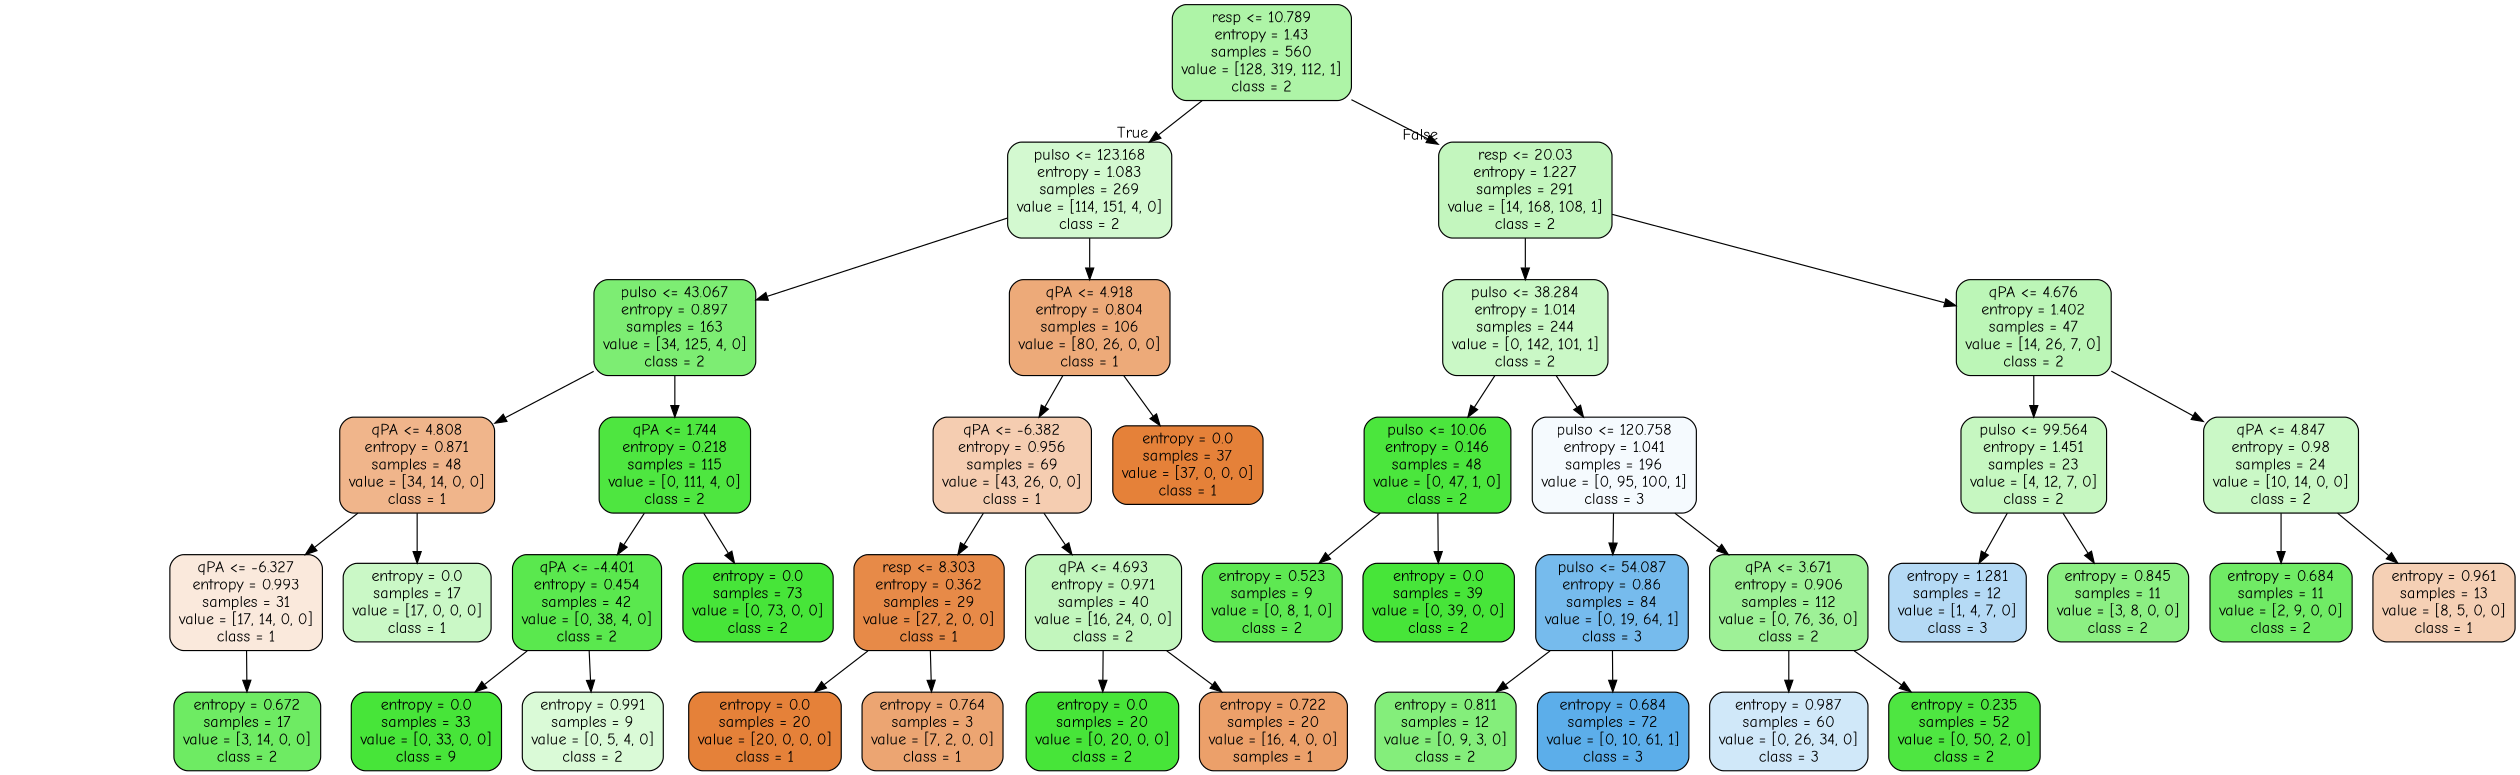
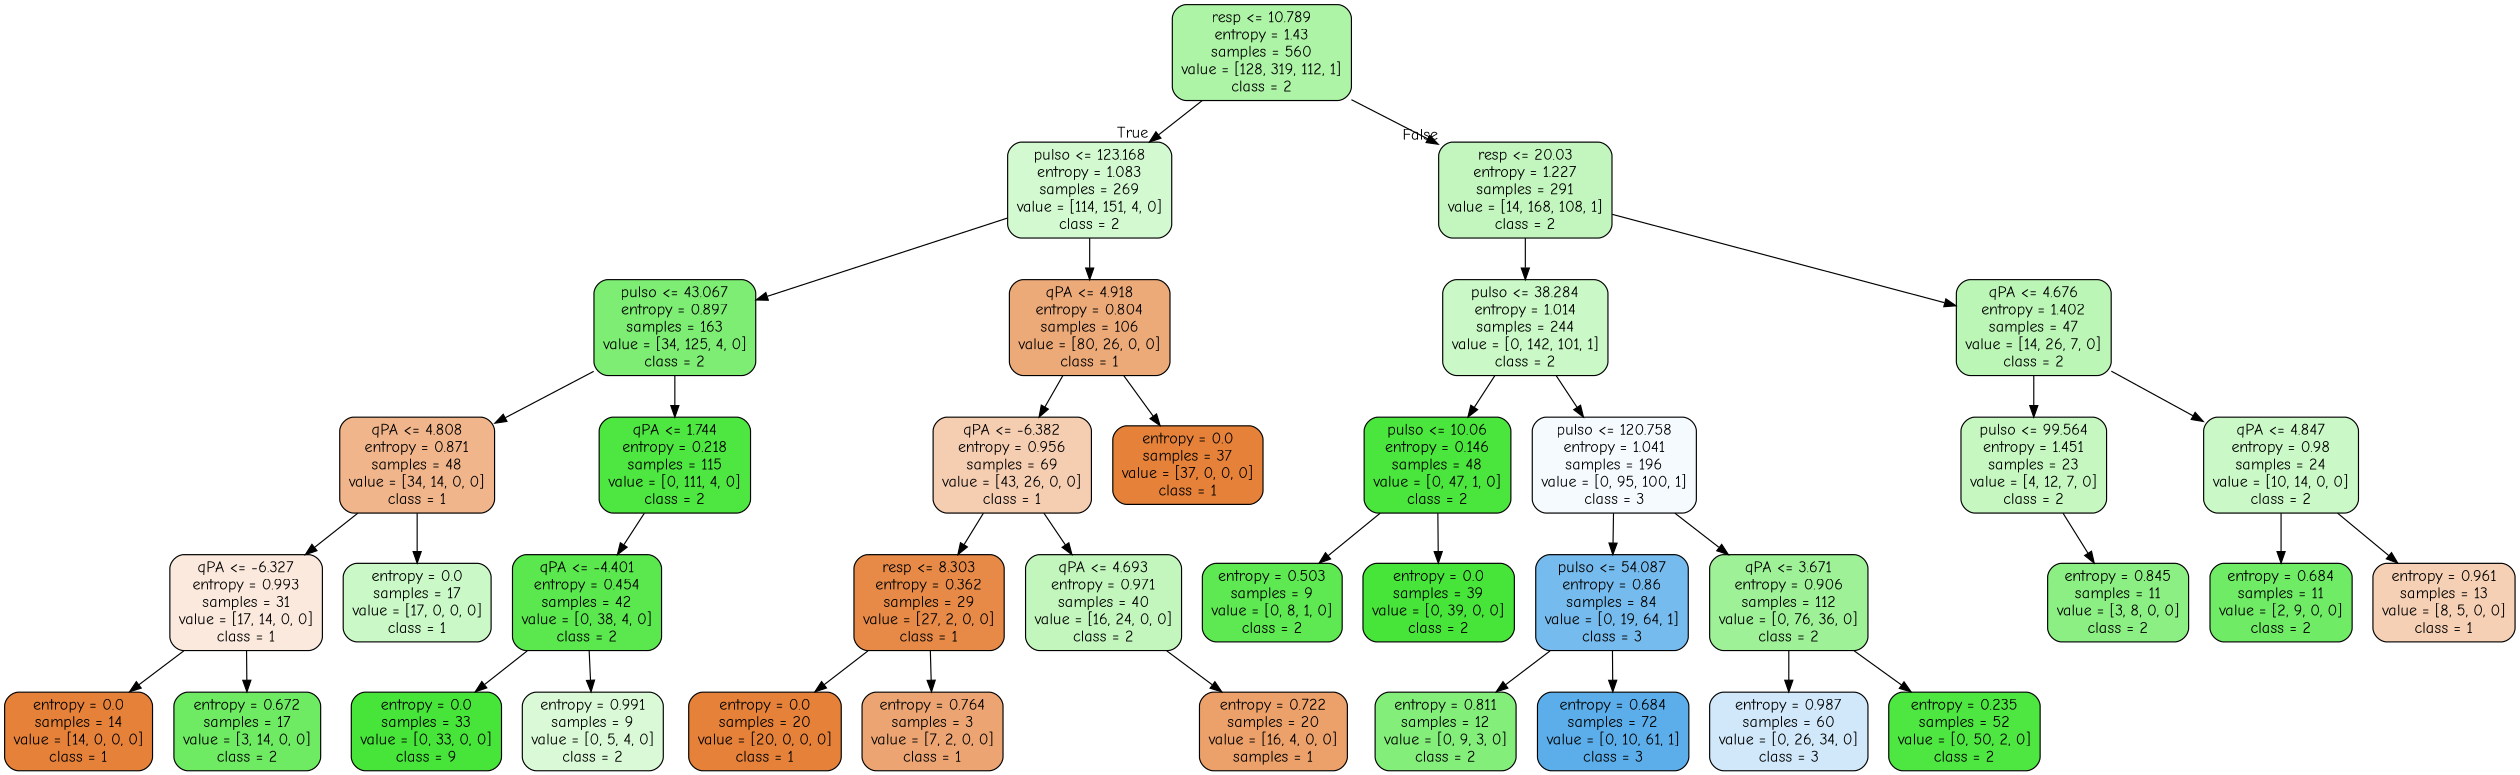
  digraph {
    fontname="Comic Neue"
    node [color=black fillcolor="#47e539" fontname="Comic Neue" shape=box style="filled, rounded"]
    edge [fontname="Comic Neue"]
    n1 [fillcolor="#aef4a7" label="resp <= 10.789\nentropy = 1.43\nsamples = 560\nvalue = [128, 319, 112, 1]\nclass = 2"]
    n2 [fillcolor="#d3f9d0" label="pulso <= 123.168\nentropy = 1.083\nsamples = 269\nvalue = [114, 151, 4, 0]\nclass = 2"]
    n3 [fillcolor="#c3f6be" label="resp <= 20.03\nentropy = 1.227\nsamples = 291\nvalue = [14, 168, 108, 1]\nclass = 2"]
    n4 [fillcolor="#7ded73" label="pulso <= 43.067\nentropy = 0.897\nsamples = 163\nvalue = [34, 125, 4, 0]\nclass = 2"]
    n5 [fillcolor="#edaa79" label="qPA <= 4.918\nentropy = 0.804\nsamples = 106\nvalue = [80, 26, 0, 0]\nclass = 1"]
    n6 [fillcolor="#caf8c6" label="pulso <= 38.284\nentropy = 1.014\nsamples = 244\nvalue = [0, 142, 101, 1]\nclass = 2"]
    n7 [fillcolor="#bcf6b7" label="qPA <= 4.676\nentropy = 1.402\nsamples = 47\nvalue = [14, 26, 7, 0]\nclass = 2"]
    n8 [fillcolor="#f0b58b" label="qPA <= 4.808\nentropy = 0.871\nsamples = 48\nvalue = [34, 14, 0, 0]\nclass = 1"]
    n9 [fillcolor="#4ee640" label="qPA <= 1.744\nentropy = 0.218\nsamples = 115\nvalue = [0, 111, 4, 0]\nclass = 2"]
    n10 [fillcolor="#f5cdb1" label="qPA <= -6.382\nentropy = 0.956\nsamples = 69\nvalue = [43, 26, 0, 0]\nclass = 1"]
    n11 [fillcolor="#e58139" label="entropy = 0.0\nsamples = 37\nvalue = [37, 0, 0, 0]\nclass = 1"]
    n12 [fillcolor="#fae9dc" label="qPA <= -6.327\nentropy = 0.993\nsamples = 31\nvalue = [17, 14, 0, 0]\nclass = 1"]
    n13 [fillcolor="#caf8c6" label="entropy = 0.0\nsamples = 17\nvalue = [17, 0, 0, 0]\nclass = 1"]
    n14 [fillcolor="#5ae84e" label="qPA <= -4.401\nentropy = 0.454\nsamples = 42\nvalue = [0, 38, 4, 0]\nclass = 2"]
-   n15 [label="entropy = 0.0\nsamples = 73\nvalue = [0, 73, 0, 0]\nclass = 2"]
+   n16 [fillcolor="#e58139" label="entropy = 0.0\nsamples = 14\nvalue = [14, 0, 0, 0]\nclass = 1"]
    n17 [fillcolor="#6eeb63" label="entropy = 0.672\nsamples = 17\nvalue = [3, 14, 0, 0]\nclass = 2"]
    n18 [label="entropy = 0.0\nsamples = 33\nvalue = [0, 33, 0, 0]\nclass = 9"]
    n19 [fillcolor="#dafad7" label="entropy = 0.991\nsamples = 9\nvalue = [0, 5, 4, 0]\nclass = 2"]
    n20 [fillcolor="#e78a48" label="resp <= 8.303\nentropy = 0.362\nsamples = 29\nvalue = [27, 2, 0, 0]\nclass = 1"]
    n21 [fillcolor="#c2f6bd" label="qPA <= 4.693\nentropy = 0.971\nsamples = 40\nvalue = [16, 24, 0, 0]\nclass = 2"]
    n22 [fillcolor="#e58139" label="entropy = 0.0\nsamples = 20\nvalue = [20, 0, 0, 0]\nclass = 1"]
    n23 [fillcolor="#eca572" label="entropy = 0.764\nsamples = 3\nvalue = [7, 2, 0, 0]\nclass = 1"]
-   n24 [label="entropy = 0.0\nsamples = 20\nvalue = [0, 20, 0, 0]\nclass = 2"]
    n25 [fillcolor="#eca06a" label="entropy = 0.722\nsamples = 20\nvalue = [16, 4, 0, 0]\nsamples = 1"]
    n26 [fillcolor="#4be63d" label="pulso <= 10.06\nentropy = 0.146\nsamples = 48\nvalue = [0, 47, 1, 0]\nclass = 2"]
    n27 [fillcolor="#f5fafe" label="pulso <= 120.758\nentropy = 1.041\nsamples = 196\nvalue = [0, 95, 100, 1]\nclass = 3"]
    n28 [fillcolor="#c6f7c1" label="pulso <= 99.564\nentropy = 1.451\nsamples = 23\nvalue = [4, 12, 7, 0]\nclass = 2"]
    n29 [fillcolor="#caf8c6" label="qPA <= 4.847\nentropy = 0.98\nsamples = 24\nvalue = [10, 14, 0, 0]\nclass = 2"]
-   n30 [fillcolor="#5ee852" label="entropy = 0.523\nsamples = 9\nvalue = [0, 8, 1, 0]\nclass = 2"]
+   n30 [fillcolor="#5ee852" label="entropy = 0.503\nsamples = 9\nvalue = [0, 8, 1, 0]\nclass = 2"]
    n31 [label="entropy = 0.0\nsamples = 39\nvalue = [0, 39, 0, 0]\nclass = 2"]
    n32 [fillcolor="#76bbed" label="pulso <= 54.087\nentropy = 0.86\nsamples = 84\nvalue = [0, 19, 64, 1]\nclass = 3"]
    n33 [fillcolor="#9ef197" label="qPA <= 3.671\nentropy = 0.906\nsamples = 112\nvalue = [0, 76, 36, 0]\nclass = 2"]
    n34 [fillcolor="#84ee7b" label="entropy = 0.811\nsamples = 12\nvalue = [0, 9, 3, 0]\nclass = 2"]
    n35 [fillcolor="#5caeea" label="entropy = 0.684\nsamples = 72\nvalue = [0, 10, 61, 1]\nclass = 3"]
    n36 [fillcolor="#d0e8f9" label="entropy = 0.987\nsamples = 60\nvalue = [0, 26, 34, 0]\nclass = 3"]
    n37 [fillcolor="#4ee641" label="entropy = 0.235\nsamples = 52\nvalue = [0, 50, 2, 0]\nclass = 2"]
-   n38 [fillcolor="#b5daf5" label="entropy = 1.281\nsamples = 12\nvalue = [1, 4, 7, 0]\nclass = 3"]
    n39 [fillcolor="#8cef83" label="entropy = 0.845\nsamples = 11\nvalue = [3, 8, 0, 0]\nclass = 2"]
    n40 [fillcolor="#70eb65" label="entropy = 0.684\nsamples = 11\nvalue = [2, 9, 0, 0]\nclass = 2"]
    n41 [fillcolor="#f5d0b5" label="entropy = 0.961\nsamples = 13\nvalue = [8, 5, 0, 0]\nclass = 1"]
    n1 -> n2 [headlabel=True labelangle=45 labeldistance=2.5]
    n1 -> n3 [headlabel=False labelangle=-45 labeldistance=2.5]
    n2 -> n4
    n2 -> n5
    n3 -> n6
    n3 -> n7
    n4 -> n8
    n4 -> n9
    n5 -> n10
    n5 -> n11
    n6 -> n26
    n6 -> n27
    n7 -> n28
    n7 -> n29
    n8 -> n12
    n8 -> n13
    n9 -> n14
-   n9 -> n15
    n10 -> n20
    n10 -> n21
+   n12 -> n16
    n12 -> n17
    n14 -> n18
    n14 -> n19
    n20 -> n22
    n20 -> n23
-   n21 -> n24
    n21 -> n25
    n26 -> n30
    n26 -> n31
    n27 -> n32
    n27 -> n33
-   n28 -> n38
    n28 -> n39
    n29 -> n40
    n29 -> n41
    n32 -> n34
    n32 -> n35
    n33 -> n36
    n33 -> n37
  }
